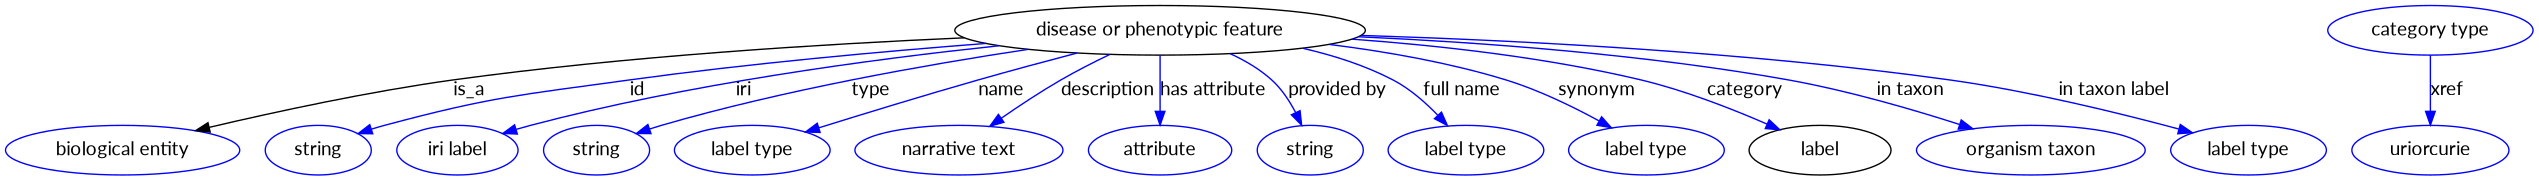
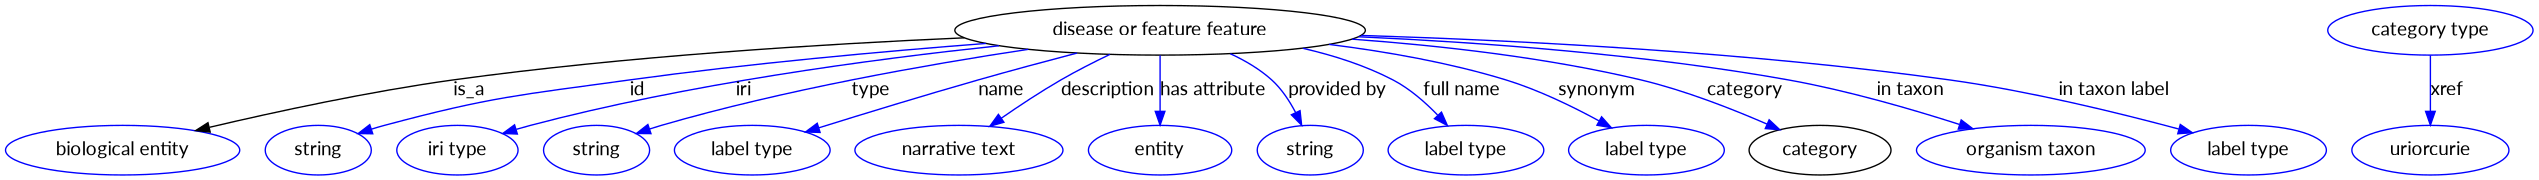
  digraph {
    fontname=Lato
    node [fontname=Lato color=blue]
    edge [fontname=Lato color=blue style=solid]
-   n1 [height=0.5 label="disease or phenotypic feature" width=4.1344 color=""]
+   n1 [height=0.5 label="disease or feature feature" width=4.1344 color=""]
    "biological entity" [height=0.5 width=2.3651]
    n3 [height=0.5 label=string width=1.0652]
-   n4 [height=0.5 label="iri label" width=1.2277]
+   n4 [height=0.5 label="iri type" width=1.2277]
    n5 [height=0.5 label=string width=1.0652]
    n6 [height=0.5 label="label type" width=1.5707]
    n7 [height=0.5 label="narrative text" width=2.0943]
-   n8 [height=0.5 label=attribute width=1.4443]
+   n8 [height=0.5 label=entity width=1.4443]
    n9 [height=0.5 label=string width=1.0652]
    n10 [height=0.5 label="label type" width=1.5707]
    n11 [height=0.5 label="label type" width=1.5707]
-   category [height=0.5 width=1.4263 label=label color=""]
+   category [height=0.5 width=1.4263 color=""]
    n13 [height=0.5 label="organism taxon" width=2.3109]
    n14 [height=0.5 label="label type" width=1.5707]
    n15 [height=0.5 label=uriorcurie width=1.5887]
    n16 [height=0.5 label="category type" width=2.0762]
    n1 -> "biological entity" [label=is_a color="" style=""]
    n1 -> n3 [label=id]
    n1 -> n4 [label=iri]
    n1 -> n5 [label=type]
    n1 -> n6 [label=name]
    n1 -> n7 [label=description]
    n1 -> n8 [label="has attribute"]
    n1 -> n9 [label="provided by"]
    n1 -> n10 [label="full name"]
    n1 -> n11 [label=synonym]
    n1 -> category [label=category]
    n1 -> n13 [label="in taxon"]
    n1 -> n14 [label="in taxon label"]
    n16 -> n15 [label=xref]
  }
